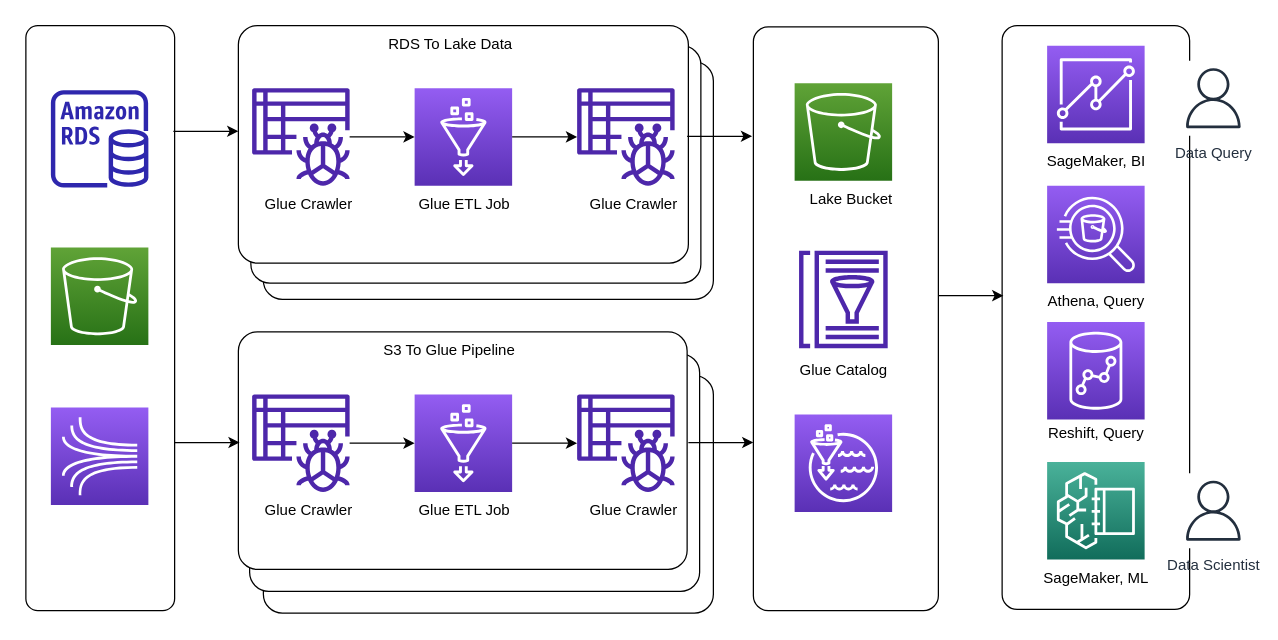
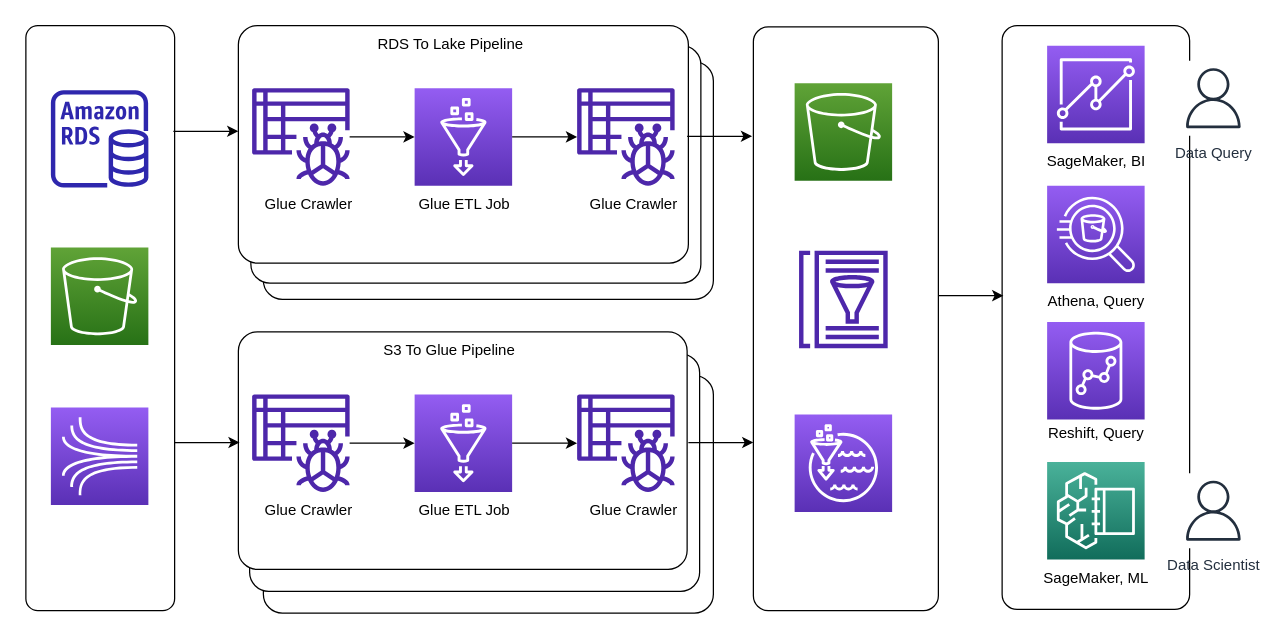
  <mxCell id="0" />
  <mxCell id="1" parent="0" />
  <mxCell id="2" value="" style="group" vertex="1" connectable="0" parent="1"><mxGeometry x="20" y="20" width="980" height="470" as="geometry" /></mxCell>
  <mxCell id="3" value="" style="group" vertex="1" connectable="0" parent="2"><mxGeometry width="931" height="470" as="geometry" /></mxCell>
  <mxCell id="4" value="" style="rounded=1;whiteSpace=wrap;html=1;arcSize=8;" vertex="1" parent="3"><mxGeometry x="190" y="280" width="360" height="190" as="geometry" /></mxCell>
  <mxCell id="5" value="" style="rounded=1;whiteSpace=wrap;html=1;arcSize=8;" vertex="1" parent="3"><mxGeometry x="179" y="262.5" width="360" height="190" as="geometry" /></mxCell>
  <mxCell id="6" value="" style="rounded=1;whiteSpace=wrap;html=1;arcSize=8;" vertex="1" parent="3"><mxGeometry x="190" y="29" width="360" height="190" as="geometry" /></mxCell>
  <mxCell id="7" value="" style="rounded=1;whiteSpace=wrap;html=1;arcSize=8;" vertex="1" parent="3"><mxGeometry x="180" y="16" width="360" height="190" as="geometry" /></mxCell>
  <mxCell id="8" value="" style="rounded=1;whiteSpace=wrap;html=1;arcSize=8;" vertex="1" parent="3"><mxGeometry x="170" width="360" height="190" as="geometry" /></mxCell>
  <mxCell id="9" value="" style="sketch=0;points=[[0,0,0],[0.25,0,0],[0.5,0,0],[0.75,0,0],[1,0,0],[0,1,0],[0.25,1,0],[0.5,1,0],[0.75,1,0],[1,1,0],[0,0.25,0],[0,0.5,0],[0,0.75,0],[1,0.25,0],[1,0.5,0],[1,0.75,0]];outlineConnect=0;fontColor=#232F3E;gradientColor=#945DF2;gradientDirection=north;fillColor=#5A30B5;strokeColor=#ffffff;dashed=0;verticalLabelPosition=bottom;verticalAlign=top;align=center;html=1;fontSize=12;fontStyle=0;aspect=fixed;shape=mxgraph.aws4.resourceIcon;resIcon=mxgraph.aws4.glue;" vertex="1" parent="3"><mxGeometry x="311" y="50" width="78" height="78" as="geometry" /></mxCell>
  <mxCell id="10" style="edgeStyle=none;html=1;" edge="1" parent="3" source="11" target="9"><mxGeometry relative="1" as="geometry" /></mxCell>
  <mxCell id="11" value="" style="sketch=0;outlineConnect=0;fontColor=#232F3E;gradientColor=none;fillColor=#4D27AA;strokeColor=none;dashed=0;verticalLabelPosition=bottom;verticalAlign=top;align=center;html=1;fontSize=12;fontStyle=0;aspect=fixed;pointerEvents=1;shape=mxgraph.aws4.glue_crawlers;" vertex="1" parent="3"><mxGeometry x="181" y="50" width="78" height="78" as="geometry" /></mxCell>
  <mxCell id="12" value="" style="sketch=0;outlineConnect=0;fontColor=#232F3E;gradientColor=none;fillColor=#4D27AA;strokeColor=none;dashed=0;verticalLabelPosition=bottom;verticalAlign=top;align=center;html=1;fontSize=12;fontStyle=0;aspect=fixed;pointerEvents=1;shape=mxgraph.aws4.glue_crawlers;" vertex="1" parent="3"><mxGeometry x="441" y="50" width="78" height="78" as="geometry" /></mxCell>
  <mxCell id="13" style="edgeStyle=none;html=1;" edge="1" parent="3" source="9" target="12"><mxGeometry relative="1" as="geometry" /></mxCell>
  <mxCell id="14" value="Glue Crawler" style="text;html=1;strokeColor=none;fillColor=none;align=center;verticalAlign=middle;whiteSpace=wrap;rounded=0;" vertex="1" parent="3"><mxGeometry x="181" y="128" width="91" height="30" as="geometry" /></mxCell>
  <mxCell id="15" value="Glue ETL Job" style="text;html=1;strokeColor=none;fillColor=none;align=center;verticalAlign=middle;whiteSpace=wrap;rounded=0;" vertex="1" parent="3"><mxGeometry x="311" y="128" width="80" height="30" as="geometry" /></mxCell>
  <mxCell id="16" value="Glue Crawler" style="text;html=1;strokeColor=none;fillColor=none;align=center;verticalAlign=middle;whiteSpace=wrap;rounded=0;" vertex="1" parent="3"><mxGeometry x="441" y="128" width="91" height="30" as="geometry" /></mxCell>
- <mxCell id="17" value="RDS To Lake Data" style="text;html=1;strokeColor=none;fillColor=none;align=center;verticalAlign=middle;whiteSpace=wrap;rounded=0;" vertex="1" parent="3"><mxGeometry x="272.25" width="135.5" height="30" as="geometry" /></mxCell>
+ <mxCell id="17" value="RDS To Lake Pipeline" style="text;html=1;strokeColor=none;fillColor=none;align=center;verticalAlign=middle;whiteSpace=wrap;rounded=0;" vertex="1" parent="3"><mxGeometry x="272.25" width="135.5" height="30" as="geometry" /></mxCell>
  <mxCell id="18" value="" style="rounded=1;whiteSpace=wrap;html=1;arcSize=8;" vertex="1" parent="3"><mxGeometry x="170" y="245" width="359" height="190" as="geometry" /></mxCell>
  <mxCell id="19" value="" style="sketch=0;points=[[0,0,0],[0.25,0,0],[0.5,0,0],[0.75,0,0],[1,0,0],[0,1,0],[0.25,1,0],[0.5,1,0],[0.75,1,0],[1,1,0],[0,0.25,0],[0,0.5,0],[0,0.75,0],[1,0.25,0],[1,0.5,0],[1,0.75,0]];outlineConnect=0;fontColor=#232F3E;gradientColor=#945DF2;gradientDirection=north;fillColor=#5A30B5;strokeColor=#ffffff;dashed=0;verticalLabelPosition=bottom;verticalAlign=top;align=center;html=1;fontSize=12;fontStyle=0;aspect=fixed;shape=mxgraph.aws4.resourceIcon;resIcon=mxgraph.aws4.glue;" vertex="1" parent="3"><mxGeometry x="311" y="295" width="78" height="78" as="geometry" /></mxCell>
  <mxCell id="20" style="edgeStyle=none;html=1;" edge="1" parent="3" source="21" target="19"><mxGeometry relative="1" as="geometry" /></mxCell>
  <mxCell id="21" value="" style="sketch=0;outlineConnect=0;fontColor=#232F3E;gradientColor=none;fillColor=#4D27AA;strokeColor=none;dashed=0;verticalLabelPosition=bottom;verticalAlign=top;align=center;html=1;fontSize=12;fontStyle=0;aspect=fixed;pointerEvents=1;shape=mxgraph.aws4.glue_crawlers;" vertex="1" parent="3"><mxGeometry x="181" y="295" width="78" height="78" as="geometry" /></mxCell>
  <mxCell id="22" value="" style="sketch=0;outlineConnect=0;fontColor=#232F3E;gradientColor=none;fillColor=#4D27AA;strokeColor=none;dashed=0;verticalLabelPosition=bottom;verticalAlign=top;align=center;html=1;fontSize=12;fontStyle=0;aspect=fixed;pointerEvents=1;shape=mxgraph.aws4.glue_crawlers;" vertex="1" parent="3"><mxGeometry x="441" y="295" width="78" height="78" as="geometry" /></mxCell>
  <mxCell id="23" style="edgeStyle=none;html=1;" edge="1" parent="3" source="19" target="22"><mxGeometry relative="1" as="geometry" /></mxCell>
  <mxCell id="24" value="Glue Crawler" style="text;html=1;strokeColor=none;fillColor=none;align=center;verticalAlign=middle;whiteSpace=wrap;rounded=0;" vertex="1" parent="3"><mxGeometry x="181" y="373" width="91" height="30" as="geometry" /></mxCell>
  <mxCell id="25" value="Glue ETL Job" style="text;html=1;strokeColor=none;fillColor=none;align=center;verticalAlign=middle;whiteSpace=wrap;rounded=0;" vertex="1" parent="3"><mxGeometry x="311" y="373" width="80" height="30" as="geometry" /></mxCell>
  <mxCell id="26" value="Glue Crawler" style="text;html=1;strokeColor=none;fillColor=none;align=center;verticalAlign=middle;whiteSpace=wrap;rounded=0;" vertex="1" parent="3"><mxGeometry x="441" y="373" width="91" height="30" as="geometry" /></mxCell>
  <mxCell id="27" value="S3 To Glue Pipeline" style="text;html=1;strokeColor=none;fillColor=none;align=center;verticalAlign=middle;whiteSpace=wrap;rounded=0;" vertex="1" parent="3"><mxGeometry x="271.25" y="245" width="135.5" height="30" as="geometry" /></mxCell>
  <mxCell id="28" value="" style="rounded=1;whiteSpace=wrap;html=1;arcSize=8;" vertex="1" parent="3"><mxGeometry x="582" y="1" width="148" height="467" as="geometry" /></mxCell>
  <mxCell id="29" value="" style="sketch=0;points=[[0,0,0],[0.25,0,0],[0.5,0,0],[0.75,0,0],[1,0,0],[0,1,0],[0.25,1,0],[0.5,1,0],[0.75,1,0],[1,1,0],[0,0.25,0],[0,0.5,0],[0,0.75,0],[1,0.25,0],[1,0.5,0],[1,0.75,0]];outlineConnect=0;fontColor=#232F3E;gradientColor=#60A337;gradientDirection=north;fillColor=#277116;strokeColor=#ffffff;dashed=0;verticalLabelPosition=bottom;verticalAlign=top;align=center;html=1;fontSize=12;fontStyle=0;aspect=fixed;shape=mxgraph.aws4.resourceIcon;resIcon=mxgraph.aws4.s3;" vertex="1" parent="3"><mxGeometry x="615" y="46" width="78" height="78" as="geometry" /></mxCell>
  <mxCell id="30" value="" style="sketch=0;outlineConnect=0;fontColor=#232F3E;gradientColor=none;fillColor=#4D27AA;strokeColor=none;dashed=0;verticalLabelPosition=bottom;verticalAlign=top;align=center;html=1;fontSize=12;fontStyle=0;aspect=fixed;pointerEvents=1;shape=mxgraph.aws4.glue_data_catalog;" vertex="1" parent="3"><mxGeometry x="618" y="180" width="72" height="78" as="geometry" /></mxCell>
  <mxCell id="31" value="" style="sketch=0;points=[[0,0,0],[0.25,0,0],[0.5,0,0],[0.75,0,0],[1,0,0],[0,1,0],[0.25,1,0],[0.5,1,0],[0.75,1,0],[1,1,0],[0,0.25,0],[0,0.5,0],[0,0.75,0],[1,0.25,0],[1,0.5,0],[1,0.75,0]];outlineConnect=0;fontColor=#232F3E;gradientColor=#945DF2;gradientDirection=north;fillColor=#5A30B5;strokeColor=#ffffff;dashed=0;verticalLabelPosition=bottom;verticalAlign=top;align=center;html=1;fontSize=12;fontStyle=0;aspect=fixed;shape=mxgraph.aws4.resourceIcon;resIcon=mxgraph.aws4.lake_formation;" vertex="1" parent="3"><mxGeometry x="615" y="311" width="78" height="78" as="geometry" /></mxCell>
- <mxCell id="32" value="Lake Bucket" style="text;html=1;strokeColor=none;fillColor=none;align=center;verticalAlign=middle;whiteSpace=wrap;rounded=0;" vertex="1" parent="3"><mxGeometry x="615" y="124" width="91" height="30" as="geometry" /></mxCell>
- <mxCell id="33" value="Glue Catalog" style="text;html=1;strokeColor=none;fillColor=none;align=center;verticalAlign=middle;whiteSpace=wrap;rounded=0;" vertex="1" parent="3"><mxGeometry x="608.5" y="261" width="91" height="30" as="geometry" /></mxCell>
  <mxCell id="34" value="" style="rounded=1;whiteSpace=wrap;html=1;arcSize=8;" vertex="1" parent="3"><mxGeometry width="119" height="468" as="geometry" /></mxCell>
  <mxCell id="35" value="" style="sketch=0;outlineConnect=0;fontColor=#232F3E;gradientColor=none;fillColor=#2E27AD;strokeColor=none;dashed=0;verticalLabelPosition=bottom;verticalAlign=top;align=center;html=1;fontSize=12;fontStyle=0;aspect=fixed;pointerEvents=1;shape=mxgraph.aws4.rds_instance;" vertex="1" parent="3"><mxGeometry x="20" y="51.5" width="78" height="78" as="geometry" /></mxCell>
  <mxCell id="36" value="" style="sketch=0;points=[[0,0,0],[0.25,0,0],[0.5,0,0],[0.75,0,0],[1,0,0],[0,1,0],[0.25,1,0],[0.5,1,0],[0.75,1,0],[1,1,0],[0,0.25,0],[0,0.5,0],[0,0.75,0],[1,0.25,0],[1,0.5,0],[1,0.75,0]];outlineConnect=0;fontColor=#232F3E;gradientColor=#60A337;gradientDirection=north;fillColor=#277116;strokeColor=#ffffff;dashed=0;verticalLabelPosition=bottom;verticalAlign=top;align=center;html=1;fontSize=12;fontStyle=0;aspect=fixed;shape=mxgraph.aws4.resourceIcon;resIcon=mxgraph.aws4.s3;" vertex="1" parent="3"><mxGeometry x="20" y="177.5" width="78" height="78" as="geometry" /></mxCell>
  <mxCell id="37" value="" style="sketch=0;points=[[0,0,0],[0.25,0,0],[0.5,0,0],[0.75,0,0],[1,0,0],[0,1,0],[0.25,1,0],[0.5,1,0],[0.75,1,0],[1,1,0],[0,0.25,0],[0,0.5,0],[0,0.75,0],[1,0.25,0],[1,0.5,0],[1,0.75,0]];outlineConnect=0;fontColor=#232F3E;gradientColor=#945DF2;gradientDirection=north;fillColor=#5A30B5;strokeColor=#ffffff;dashed=0;verticalLabelPosition=bottom;verticalAlign=top;align=center;html=1;fontSize=12;fontStyle=0;aspect=fixed;shape=mxgraph.aws4.resourceIcon;resIcon=mxgraph.aws4.kinesis;" vertex="1" parent="3"><mxGeometry x="20" y="305.5" width="78" height="78" as="geometry" /></mxCell>
  <mxCell id="38" style="edgeStyle=none;html=1;" edge="1" parent="3"><mxGeometry relative="1" as="geometry"><mxPoint x="118" y="84.5" as="sourcePoint" /><mxPoint x="170" y="84.5" as="targetPoint" /></mxGeometry></mxCell>
  <mxCell id="39" style="edgeStyle=none;html=1;" edge="1" parent="3"><mxGeometry relative="1" as="geometry"><mxPoint x="119" y="333.5" as="sourcePoint" /><mxPoint x="171" y="333.5" as="targetPoint" /></mxGeometry></mxCell>
  <mxCell id="40" style="edgeStyle=none;html=1;" edge="1" parent="3"><mxGeometry relative="1" as="geometry"><mxPoint x="529" y="88.5" as="sourcePoint" /><mxPoint x="581" y="88.5" as="targetPoint" /></mxGeometry></mxCell>
  <mxCell id="41" style="edgeStyle=none;html=1;" edge="1" parent="3"><mxGeometry relative="1" as="geometry"><mxPoint x="530" y="333.5" as="sourcePoint" /><mxPoint x="582" y="333.5" as="targetPoint" /></mxGeometry></mxCell>
  <mxCell id="42" value="" style="rounded=1;whiteSpace=wrap;html=1;arcSize=8;" vertex="1" parent="3"><mxGeometry x="781" width="150" height="467" as="geometry" /></mxCell>
  <mxCell id="43" value="" style="sketch=0;points=[[0,0,0],[0.25,0,0],[0.5,0,0],[0.75,0,0],[1,0,0],[0,1,0],[0.25,1,0],[0.5,1,0],[0.75,1,0],[1,1,0],[0,0.25,0],[0,0.5,0],[0,0.75,0],[1,0.25,0],[1,0.5,0],[1,0.75,0]];outlineConnect=0;fontColor=#232F3E;gradientColor=#945DF2;gradientDirection=north;fillColor=#5A30B5;strokeColor=#ffffff;dashed=0;verticalLabelPosition=bottom;verticalAlign=top;align=center;html=1;fontSize=12;fontStyle=0;aspect=fixed;shape=mxgraph.aws4.resourceIcon;resIcon=mxgraph.aws4.redshift;" vertex="1" parent="3"><mxGeometry x="817" y="237" width="78" height="78" as="geometry" /></mxCell>
  <mxCell id="44" value="" style="sketch=0;points=[[0,0,0],[0.25,0,0],[0.5,0,0],[0.75,0,0],[1,0,0],[0,1,0],[0.25,1,0],[0.5,1,0],[0.75,1,0],[1,1,0],[0,0.25,0],[0,0.5,0],[0,0.75,0],[1,0.25,0],[1,0.5,0],[1,0.75,0]];outlineConnect=0;fontColor=#232F3E;gradientColor=#945DF2;gradientDirection=north;fillColor=#5A30B5;strokeColor=#ffffff;dashed=0;verticalLabelPosition=bottom;verticalAlign=top;align=center;html=1;fontSize=12;fontStyle=0;aspect=fixed;shape=mxgraph.aws4.resourceIcon;resIcon=mxgraph.aws4.athena;" vertex="1" parent="3"><mxGeometry x="817" y="128" width="78" height="78" as="geometry" /></mxCell>
  <mxCell id="45" value="" style="sketch=0;points=[[0,0,0],[0.25,0,0],[0.5,0,0],[0.75,0,0],[1,0,0],[0,1,0],[0.25,1,0],[0.5,1,0],[0.75,1,0],[1,1,0],[0,0.25,0],[0,0.5,0],[0,0.75,0],[1,0.25,0],[1,0.5,0],[1,0.75,0]];outlineConnect=0;fontColor=#232F3E;gradientColor=#945DF2;gradientDirection=north;fillColor=#5A30B5;strokeColor=#ffffff;dashed=0;verticalLabelPosition=bottom;verticalAlign=top;align=center;html=1;fontSize=12;fontStyle=0;aspect=fixed;shape=mxgraph.aws4.resourceIcon;resIcon=mxgraph.aws4.quicksight;" vertex="1" parent="3"><mxGeometry x="817" y="16" width="78" height="78" as="geometry" /></mxCell>
  <mxCell id="46" value="SageMaker, BI" style="text;html=1;strokeColor=none;fillColor=none;align=center;verticalAlign=middle;whiteSpace=wrap;rounded=0;" vertex="1" parent="3"><mxGeometry x="800.75" y="94" width="110.5" height="30" as="geometry" /></mxCell>
  <mxCell id="47" value="" style="sketch=0;points=[[0,0,0],[0.25,0,0],[0.5,0,0],[0.75,0,0],[1,0,0],[0,1,0],[0.25,1,0],[0.5,1,0],[0.75,1,0],[1,1,0],[0,0.25,0],[0,0.5,0],[0,0.75,0],[1,0.25,0],[1,0.5,0],[1,0.75,0]];outlineConnect=0;fontColor=#232F3E;gradientColor=#4AB29A;gradientDirection=north;fillColor=#116D5B;strokeColor=#ffffff;dashed=0;verticalLabelPosition=bottom;verticalAlign=top;align=center;html=1;fontSize=12;fontStyle=0;aspect=fixed;shape=mxgraph.aws4.resourceIcon;resIcon=mxgraph.aws4.sagemaker_studio_lab;" vertex="1" parent="3"><mxGeometry x="817" y="349" width="78" height="78" as="geometry" /></mxCell>
  <mxCell id="48" value="Athena, Query" style="text;html=1;strokeColor=none;fillColor=none;align=center;verticalAlign=middle;whiteSpace=wrap;rounded=0;" vertex="1" parent="3"><mxGeometry x="800.75" y="206" width="110.5" height="30" as="geometry" /></mxCell>
  <mxCell id="49" value="Reshift, Query" style="text;html=1;strokeColor=none;fillColor=none;align=center;verticalAlign=middle;whiteSpace=wrap;rounded=0;" vertex="1" parent="3"><mxGeometry x="800.75" y="311" width="110.5" height="30" as="geometry" /></mxCell>
  <mxCell id="50" value="SageMaker, ML" style="text;html=1;strokeColor=none;fillColor=none;align=center;verticalAlign=middle;whiteSpace=wrap;rounded=0;" vertex="1" parent="3"><mxGeometry x="800.75" y="427" width="110.5" height="30" as="geometry" /></mxCell>
  <mxCell id="51" style="edgeStyle=none;html=1;" edge="1" parent="3"><mxGeometry relative="1" as="geometry"><mxPoint x="730" y="216" as="sourcePoint" /><mxPoint x="782" y="216" as="targetPoint" /></mxGeometry></mxCell>
  <mxCell id="52" value="Data Query" style="sketch=0;outlineConnect=0;fontColor=#232F3E;gradientColor=none;strokeColor=#232F3E;fillColor=#ffffff;dashed=0;verticalLabelPosition=bottom;verticalAlign=top;align=center;html=1;fontSize=12;fontStyle=0;aspect=fixed;shape=mxgraph.aws4.resourceIcon;resIcon=mxgraph.aws4.user;" vertex="1" parent="2"><mxGeometry x="920" y="28" width="60" height="60" as="geometry" /></mxCell>
  <mxCell id="53" value="Data Scientist" style="sketch=0;outlineConnect=0;fontColor=#232F3E;gradientColor=none;strokeColor=#232F3E;fillColor=#ffffff;dashed=0;verticalLabelPosition=bottom;verticalAlign=top;align=center;html=1;fontSize=12;fontStyle=0;aspect=fixed;shape=mxgraph.aws4.resourceIcon;resIcon=mxgraph.aws4.user;" vertex="1" parent="2"><mxGeometry x="920" y="358" width="60" height="60" as="geometry" /></mxCell>
